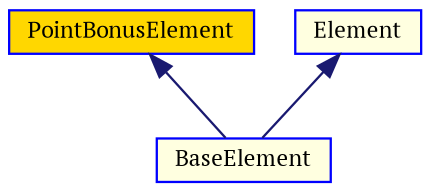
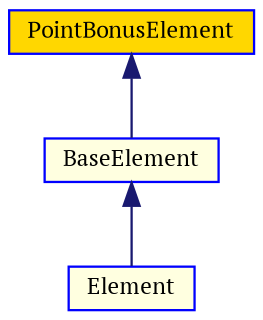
  digraph {
    fontname="PT Serif"
    node [color=blue fillcolor=lightyellow fontname="PT Serif" fontsize=10 shape=record style=filled]
    edge [color=midnightblue dir=back fontname="PT Serif" fontsize=10 labelfontname=Helvetica labelfontsize=10 style=solid]
    n1 [fontcolor=black height=0.2 label=BaseElement width=0.4]
    n2 [fillcolor=gold height=0.2 label=PointBonusElement width=0.4]
    n3 [height=0.2 label=Element width=0.4]
    n2 -> n1
-   n3 -> n1
+   n1 -> n3
  }
